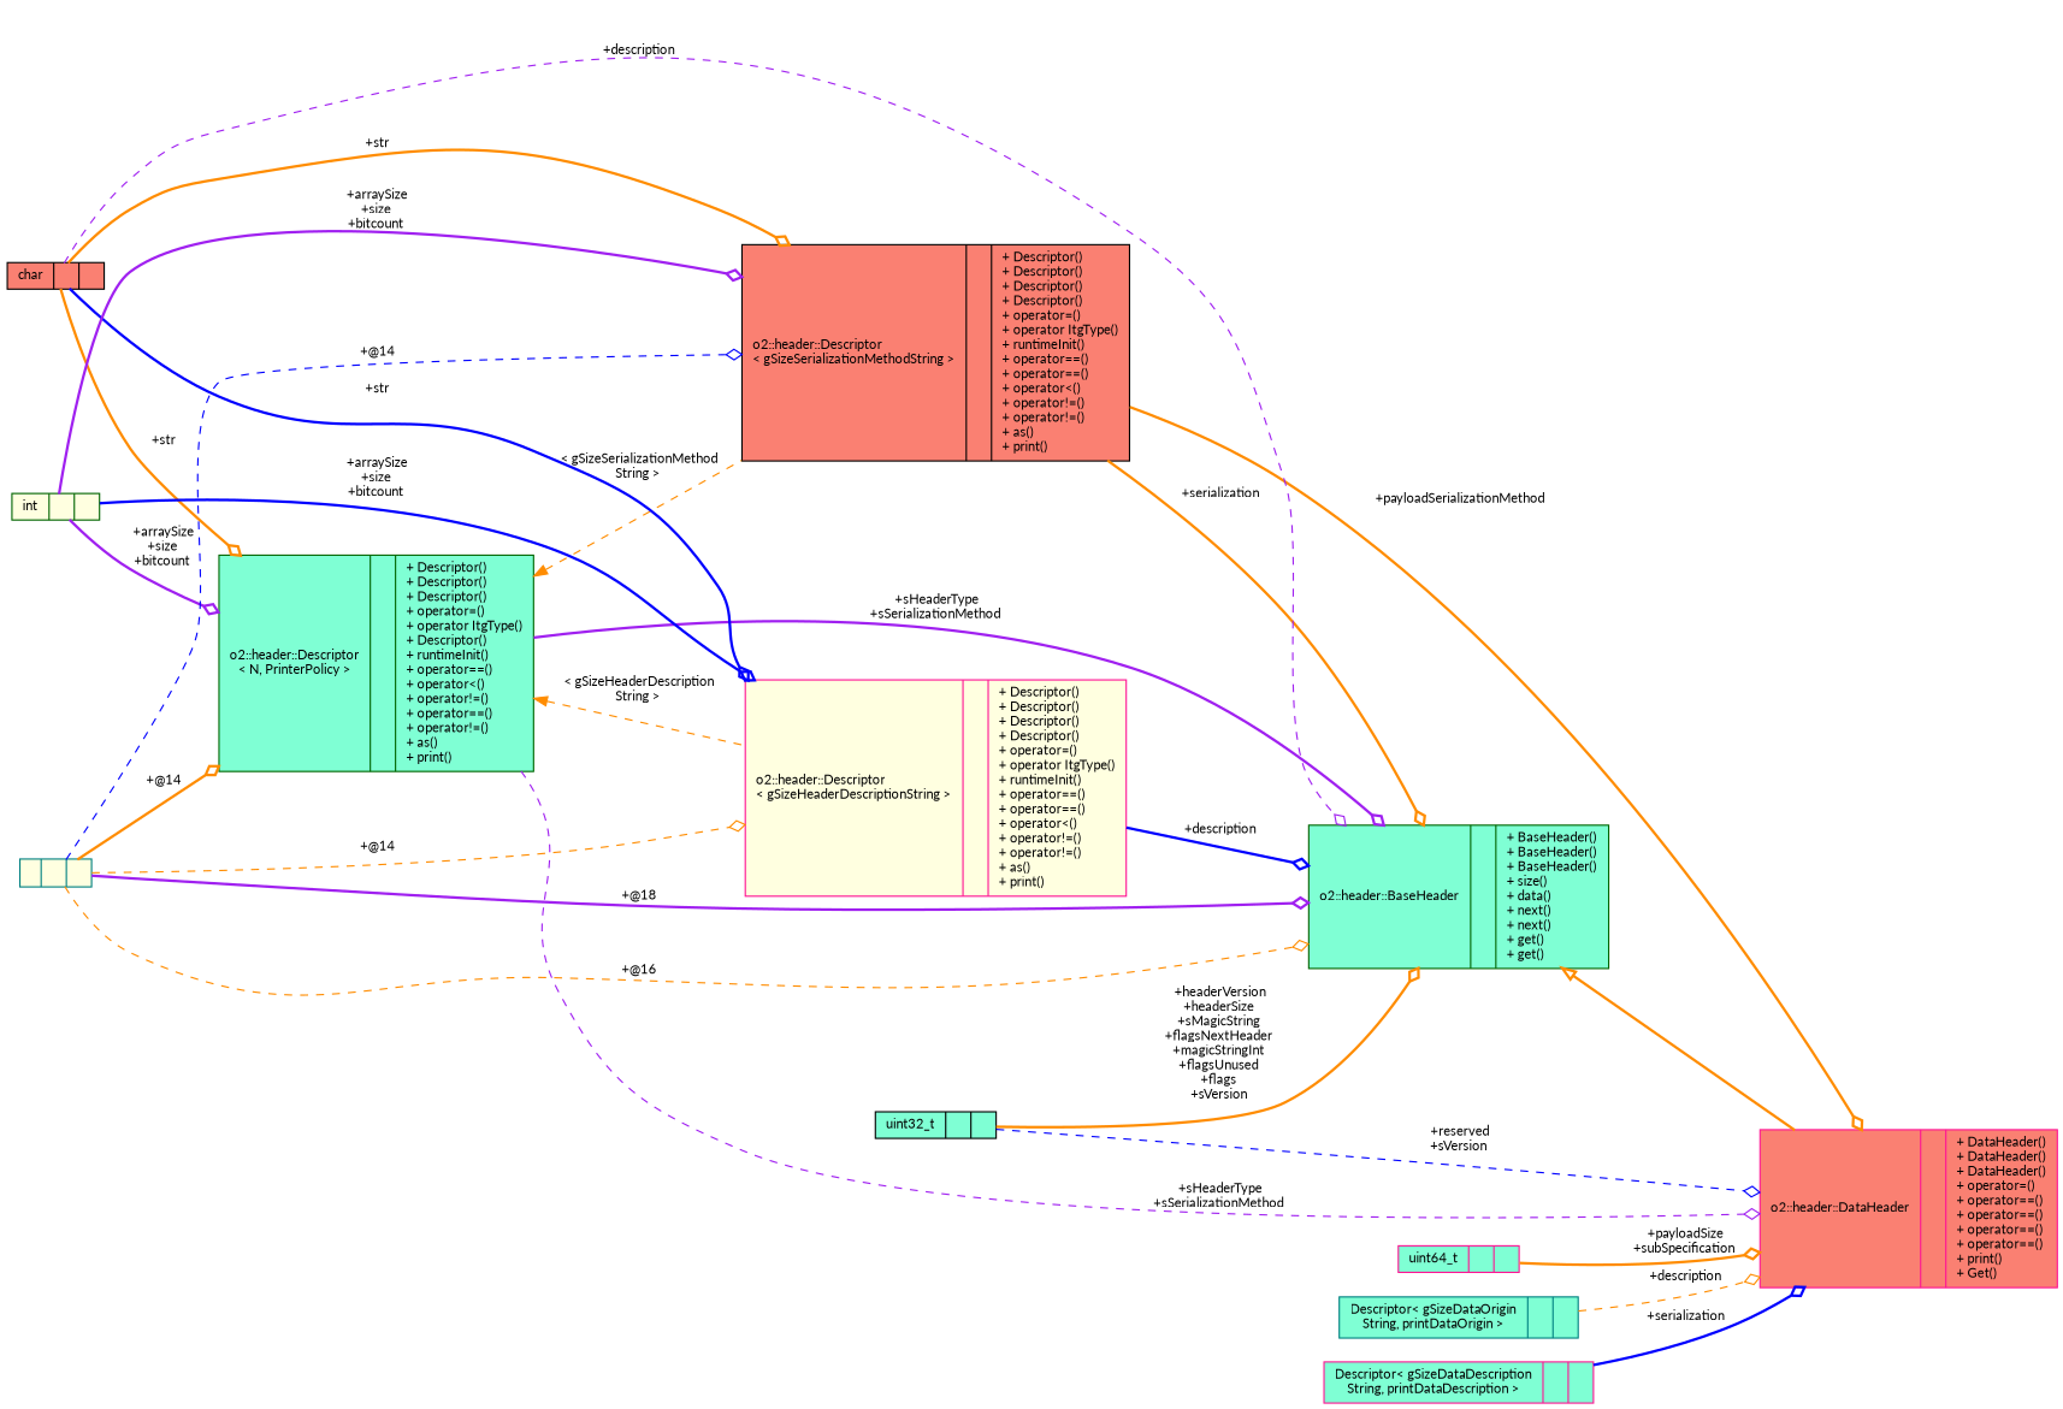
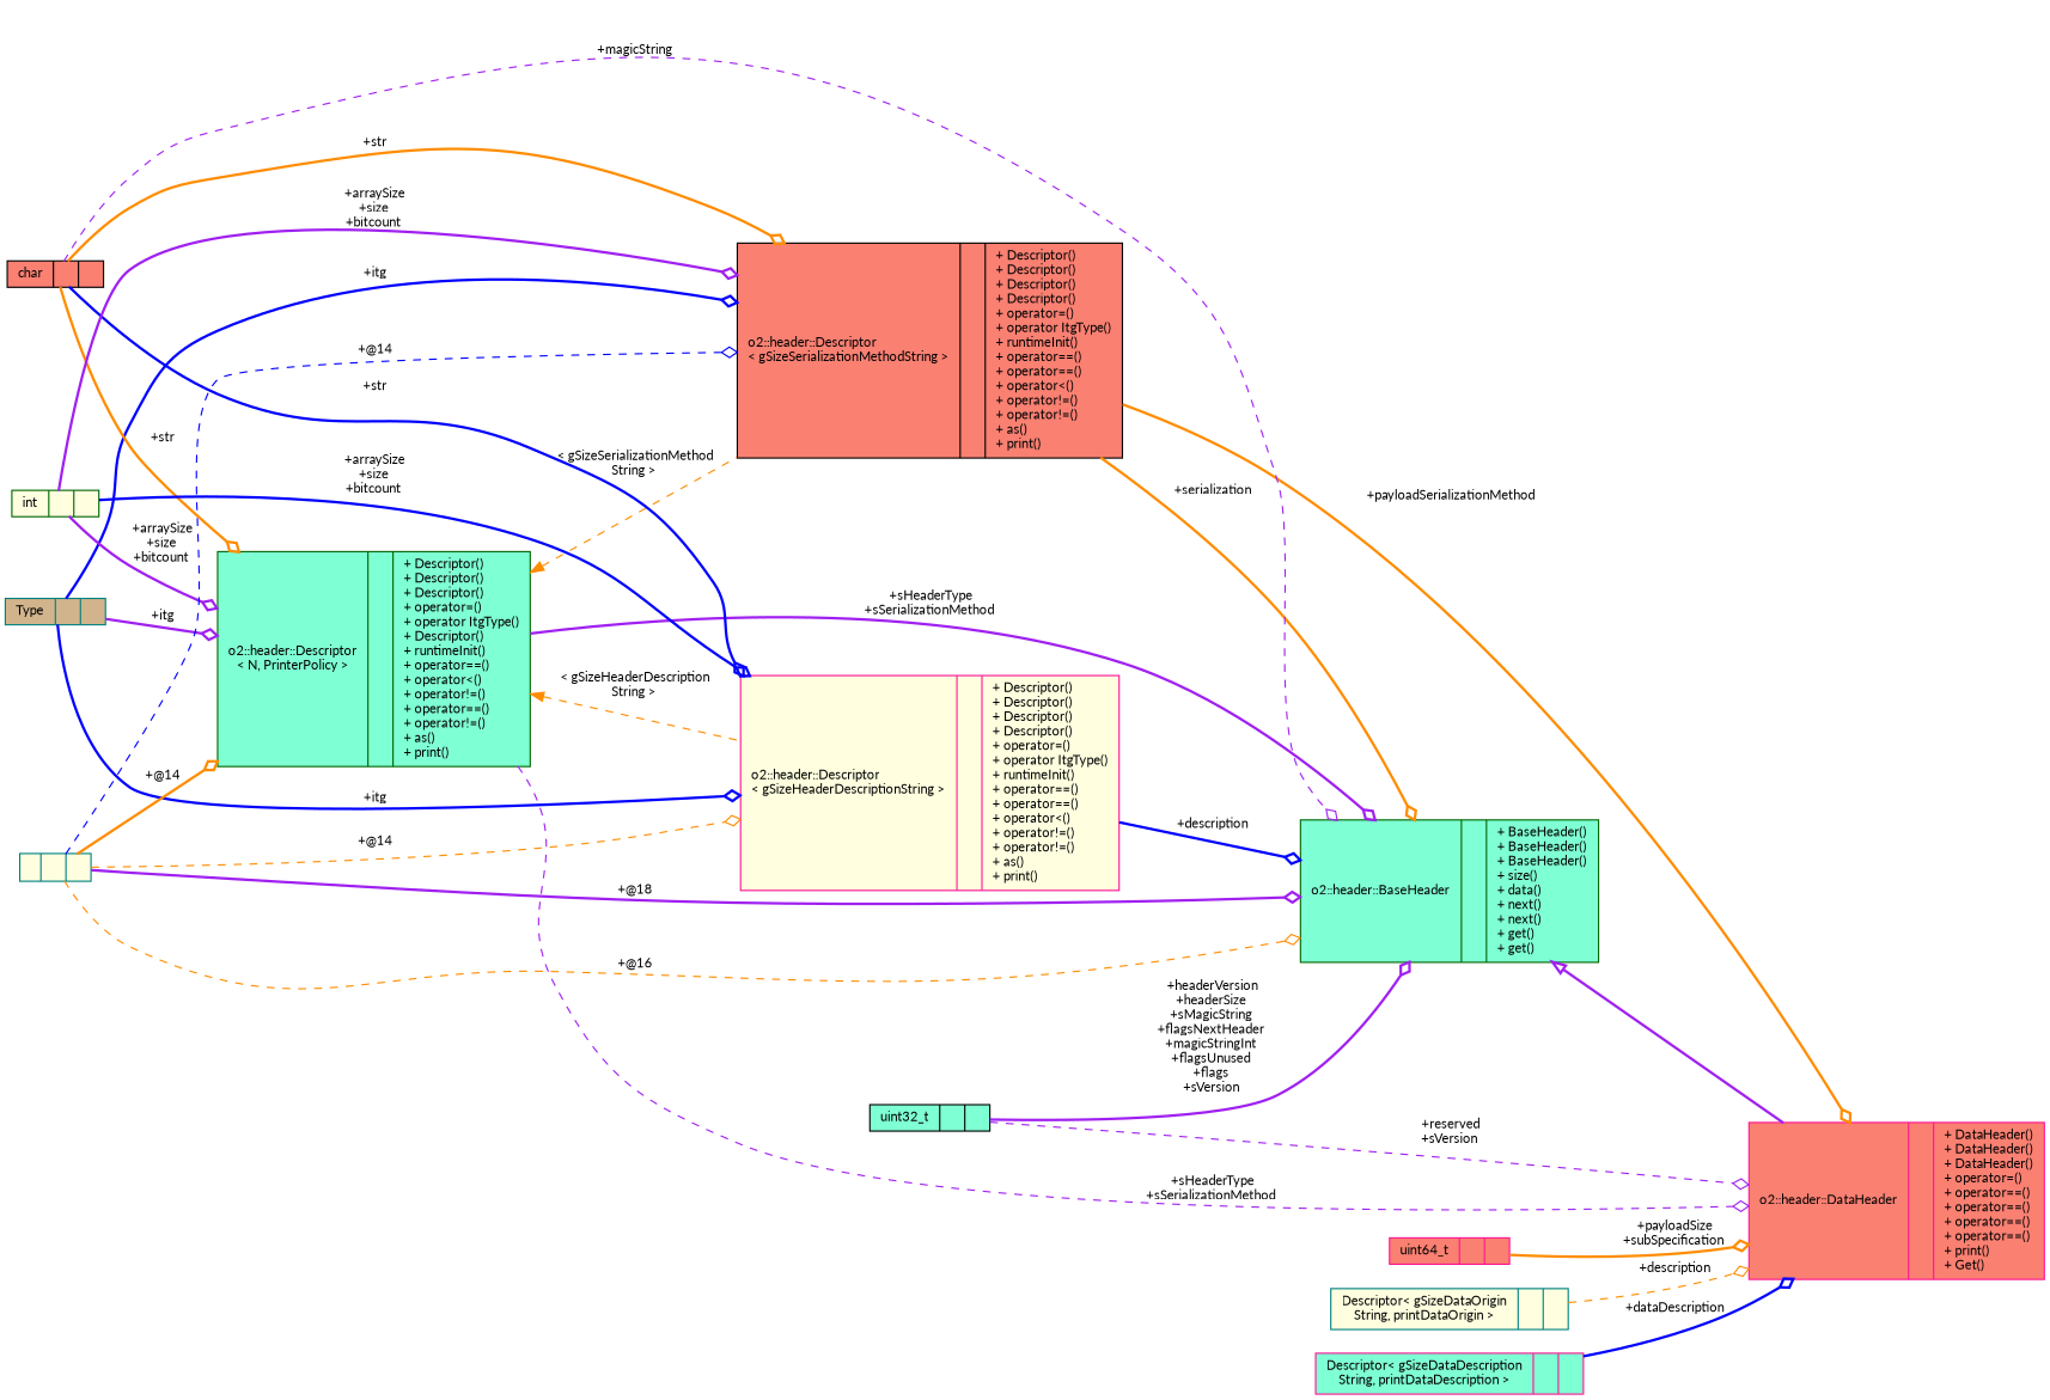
  digraph {
    fontname=Lato
    rankdir=LR
    node [color=deeppink fillcolor=aquamarine fontname=Lato fontsize=10 shape=record style=filled]
    edge [color=darkorange fontname=Lato fontsize=10 labelfontname=Helvetica labelfontsize=10 style=bold arrowhead=odiamond]
    n1 [fillcolor=salmon fontcolor=black height=0.2 label="{o2::header::DataHeader\n||+ DataHeader()\l+ DataHeader()\l+ DataHeader()\l+ operator=()\l+ operator==()\l+ operator==()\l+ operator==()\l+ operator==()\l+ print()\l+ Get()\l}" width=0.4]
    n2 [color=darkgreen height=0.2 label="{o2::header::BaseHeader\n||+ BaseHeader()\l+ BaseHeader()\l+ BaseHeader()\l+ size()\l+ data()\l+ next()\l+ next()\l+ get()\l+ get()\l}" width=0.4]
    n3 [fillcolor=lightyellow height=0.2 label="{o2::header::Descriptor\l\< gSizeHeaderDescriptionString \>\n||+ Descriptor()\l+ Descriptor()\l+ Descriptor()\l+ Descriptor()\l+ operator=()\l+ operator ItgType()\l+ runtimeInit()\l+ operator==()\l+ operator==()\l+ operator\<()\l+ operator!=()\l+ operator!=()\l+ as()\l+ print()\l}" width=0.4]
+   n4 [color=teal fillcolor=tan height=0.2 label="{Type\n||}" width=0.4]
    n5 [color=darkgreen height=0.2 label="{o2::header::Descriptor\l\< N, PrinterPolicy \>\n||+ Descriptor()\l+ Descriptor()\l+ Descriptor()\l+ operator=()\l+ operator ItgType()\l+ Descriptor()\l+ runtimeInit()\l+ operator==()\l+ operator\<()\l+ operator!=()\l+ operator==()\l+ operator!=()\l+ as()\l+ print()\l}" width=0.4]
    n6 [color=black fillcolor=salmon height=0.2 label="{o2::header::Descriptor\l\< gSizeSerializationMethodString \>\n||+ Descriptor()\l+ Descriptor()\l+ Descriptor()\l+ Descriptor()\l+ operator=()\l+ operator ItgType()\l+ runtimeInit()\l+ operator==()\l+ operator==()\l+ operator\<()\l+ operator!=()\l+ operator!=()\l+ as()\l+ print()\l}" width=0.4]
    n7 [color=black fillcolor=salmon height=0.2 label="{char\n||}" width=0.4]
    n8 [color=darkgreen fillcolor=lightyellow height=0.2 label="{int\n||}" width=0.4]
    n9 [color=teal fillcolor=lightyellow height=0.2 label="{\n||}" width=0.4]
    n10 [color=black height=0.2 label="{uint32_t\n||}" width=0.4]
-   n11 [height=0.2 label="{uint64_t\n||}" width=0.4]
-   n12 [color=teal height=0.2 label="{Descriptor\< gSizeDataOrigin\lString, printDataOrigin \>\n||}" width=0.4]
+   n11 [fillcolor=salmon height=0.2 label="{uint64_t\n||}" width=0.4]
+   n12 [color=teal fillcolor=lightyellow height=0.2 label="{Descriptor\< gSizeDataOrigin\lString, printDataOrigin \>\n||}" width=0.4]
    n13 [height=0.2 label="{Descriptor\< gSizeDataDescription\lString, printDataDescription \>\n||}" width=0.4]
-   n2 -> n1 [arrowtail=onormal dir=back arrowhead=""]
+   n2 -> n1 [arrowtail=onormal color=purple dir=back arrowhead=""]
    n3 -> n2 [color=blue label=" +description"]
+   n4 -> n3 [color=blue label=" +itg"]
+   n4 -> n5 [color=purple label=" +itg"]
+   n4 -> n6 [color=blue label=" +itg"]
    n5 -> n1 [color=purple label=" +sHeaderType\n+sSerializationMethod" style=dashed]
    n5 -> n2 [color=purple label=" +sHeaderType\n+sSerializationMethod"]
    n5 -> n3 [dir=back label=" \< gSizeHeaderDescription\lString \>" style=dashed arrowhead=""]
    n5 -> n6 [dir=back label=" \< gSizeSerializationMethod\lString \>" style=dashed arrowhead=""]
    n6 -> n1 [label=" +payloadSerializationMethod"]
    n6 -> n2 [label=" +serialization"]
-   n7 -> n2 [color=purple label=" +description" style=dashed]
+   n7 -> n2 [color=purple label=" +magicString" style=dashed]
    n7 -> n3 [color=blue label=" +str"]
    n7 -> n5 [label=" +str"]
    n7 -> n6 [label=" +str"]
    n8 -> n3 [color=blue label=" +arraySize\n+size\n+bitcount"]
    n8 -> n5 [color=purple label=" +arraySize\n+size\n+bitcount"]
    n8 -> n6 [color=purple label=" +arraySize\n+size\n+bitcount"]
    n9 -> n2 [label=" +@16" style=dashed]
    n9 -> n2 [color=purple label=" +@18"]
    n9 -> n3 [label=" +@14" style=dashed]
    n9 -> n5 [label=" +@14"]
    n9 -> n6 [color=blue label=" +@14" style=dashed]
-   n10 -> n1 [color=blue label=" +reserved\n+sVersion" style=dashed]
-   n10 -> n2 [label=" +headerVersion\n+headerSize\n+sMagicString\n+flagsNextHeader\n+magicStringInt\n+flagsUnused\n+flags\n+sVersion"]
+   n10 -> n1 [color=purple label=" +reserved\n+sVersion" style=dashed]
+   n10 -> n2 [color=purple label=" +headerVersion\n+headerSize\n+sMagicString\n+flagsNextHeader\n+magicStringInt\n+flagsUnused\n+flags\n+sVersion"]
    n11 -> n1 [label=" +payloadSize\n+subSpecification"]
    n12 -> n1 [label=" +description" style=dashed]
-   n13 -> n1 [color=blue label=" +serialization"]
+   n13 -> n1 [color=blue label=" +dataDescription"]
  }
